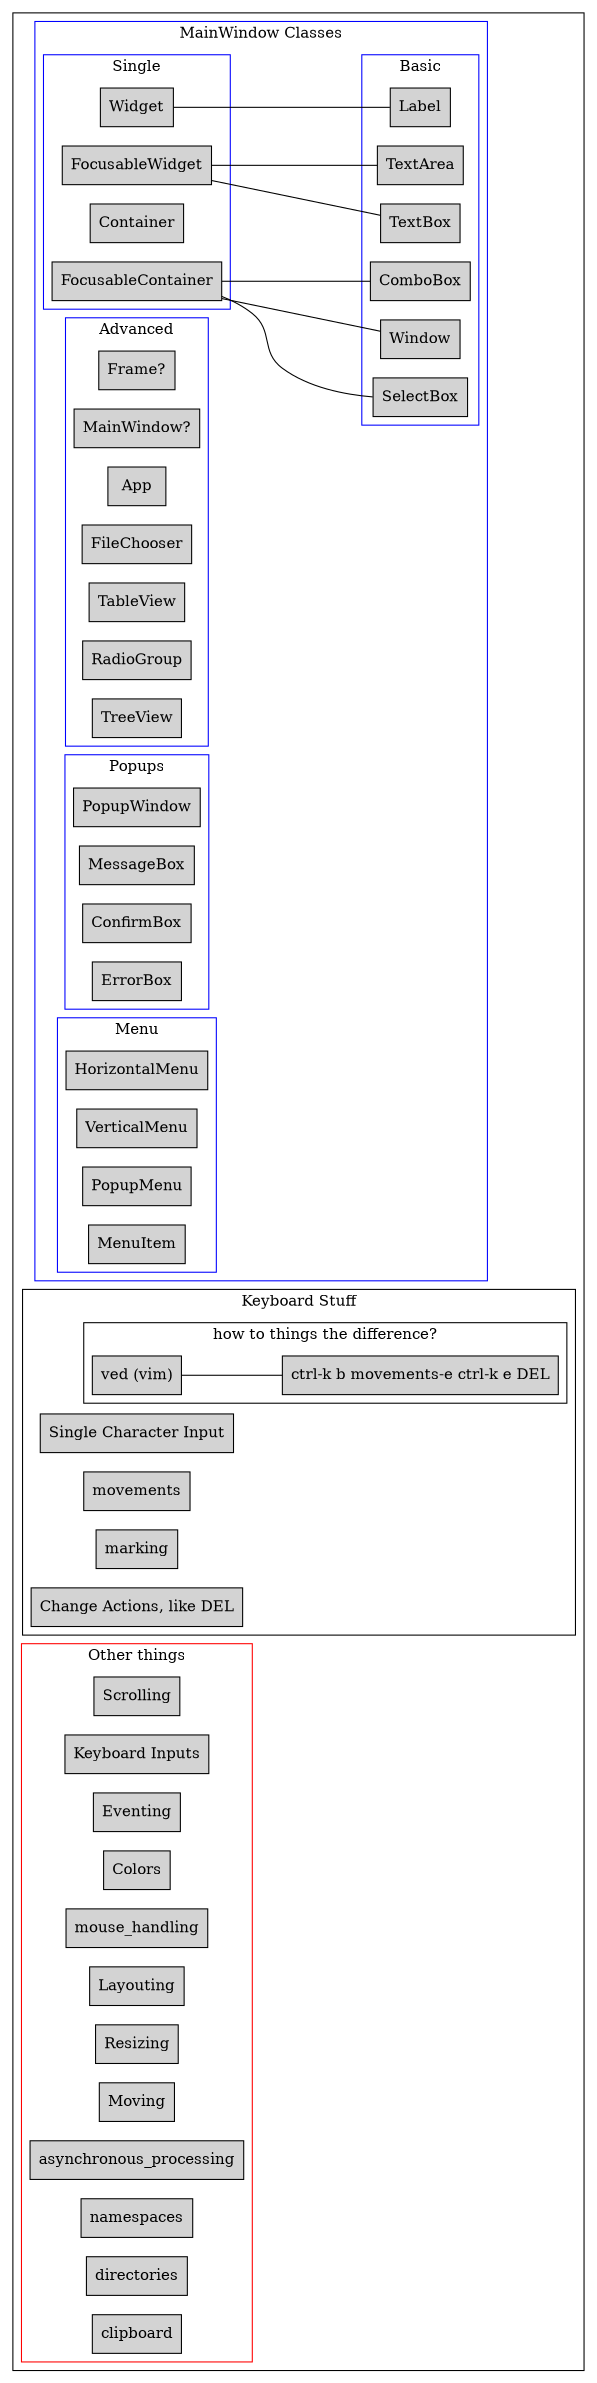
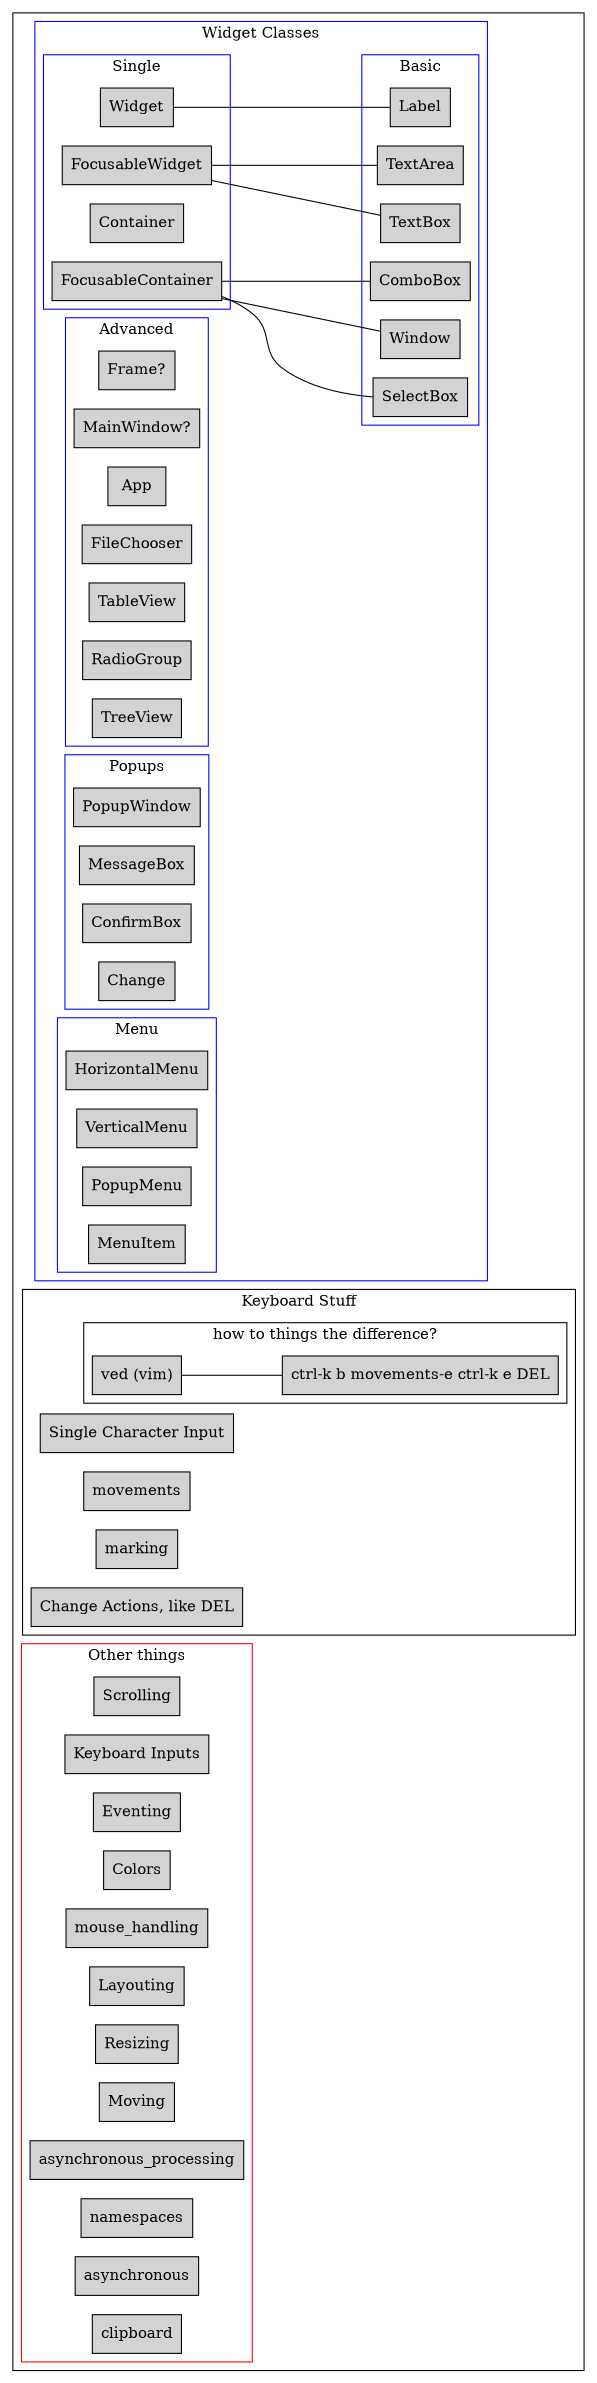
  graph {
    compound=true
    rankdir=LR
    node [shape=box style=filled]
    Widget
    FocusableWidget
    Container
    FocusableContainer
    ComboBox
    Label
    SelectBox
    TextArea
    TextBox
    Window
    n11 [label="Frame?"]
    n12 [label="MainWindow?"]
    App
    FileChooser
    TableView
    RadioGroup
    TreeView
    PopupWindow
    MessageBox
    ConfirmBox
-   ErrorBox
+   ErrorBox [label=Change]
    HorizontalMenu
    VerticalMenu
    PopupMenu
    MenuItem
    n26 [label="ved (vim)"]
    n27 [label="ctrl-k b movements-e ctrl-k e DEL"]
    n28 [label="Single Character Input"]
    movements
    marking
    n31 [label="Change Actions, like DEL"]
    Scrolling
    n33 [label="Keyboard Inputs"]
    Eventing
    Colors
    mouse_handling
    Layouting
    Resizing
    Moving
    asynchronous_processing
    namespaces
-   directories
+   directories [label=asynchronous]
    clipboard
    subgraph cluster_1 {
      subgraph cluster_2 {
        color=blue
-       label="MainWindow Classes"
+       label="Widget Classes"
        subgraph cluster_3 {
          color=blue
          label=Single
          Widget
          FocusableWidget
          Container
          FocusableContainer
        }
        subgraph cluster_4 {
          color=blue
          label=Basic
          ComboBox
          Label
          SelectBox
          TextArea
          TextBox
          Window
        }
        subgraph cluster_5 {
          color=blue
          label=Advanced
          n11
          n12
          App
          FileChooser
          TableView
          RadioGroup
          TreeView
        }
        subgraph cluster_6 {
          color=blue
          label=Popups
          PopupWindow
          MessageBox
          ConfirmBox
          ErrorBox
        }
        subgraph cluster_7 {
          color=blue
          label=Menu
          HorizontalMenu
          VerticalMenu
          PopupMenu
          MenuItem
        }
      }
      subgraph cluster_8 {
        label="Keyboard Stuff"
        n28
        movements
        marking
        n31
        subgraph cluster_9 {
          label="how to things the difference?"
          n26
          n27
        }
      }
      subgraph cluster_10 {
        color=red
        label="Other things"
        Scrolling
        n33
        Eventing
        Colors
        mouse_handling
        Layouting
        Resizing
        Moving
        asynchronous_processing
        namespaces
        directories
        clipboard
      }
    }
    Widget -- Label
    FocusableWidget -- TextArea
    FocusableWidget -- TextBox
    FocusableContainer -- ComboBox
    FocusableContainer -- SelectBox
    FocusableContainer -- Window
    n26 -- n27
  }
